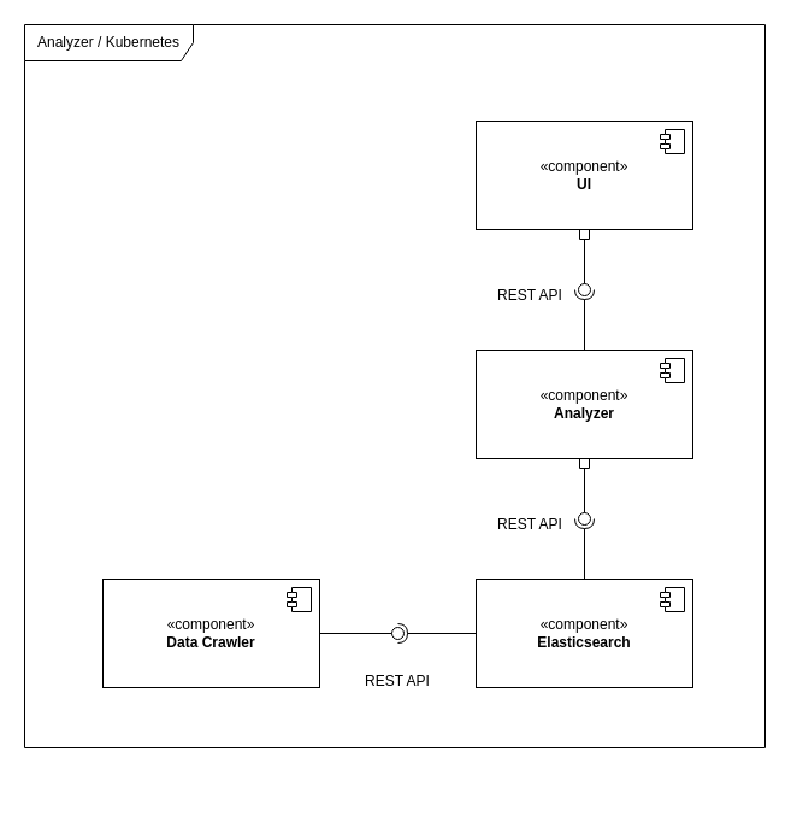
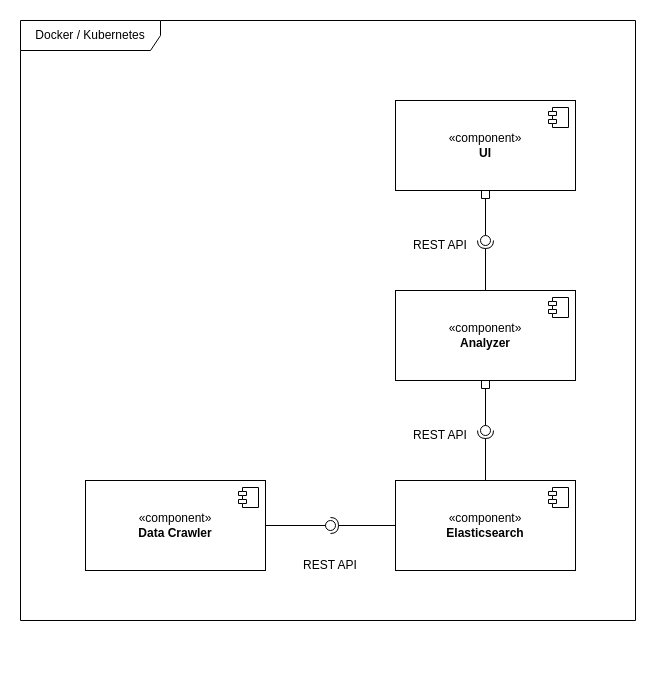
  <mxCell id="0" />
  <mxCell id="1" parent="0" />
  <mxCell id="2" value="" style="ellipse;whiteSpace=wrap;html=1;align=center;aspect=fixed;fillColor=none;strokeColor=none;resizable=0;perimeter=centerPerimeter;rotatable=0;allowArrows=0;points=[];outlineConnect=1;" vertex="1" parent="1"><mxGeometry x="590" y="650" width="10" height="10" as="geometry" /></mxCell>
  <mxCell id="3" value="«component»&lt;br&gt;&lt;b&gt;Analyzer&lt;/b&gt;&lt;br&gt;&lt;b&gt;&lt;/b&gt;" style="html=1;dropTarget=0;whiteSpace=wrap;" vertex="1" parent="1"><mxGeometry x="395" y="290" width="180" height="90" as="geometry" /></mxCell>
  <mxCell id="4" value="" style="shape=module;jettyWidth=8;jettyHeight=4;" vertex="1" parent="3"><mxGeometry x="1" width="20" height="20" relative="1" as="geometry"><mxPoint x="-27" y="7" as="offset" /></mxGeometry></mxCell>
  <mxCell id="5" value="&lt;div&gt;«component»&lt;/div&gt;&lt;div&gt;&lt;b&gt;Elasticsearch&lt;/b&gt;&lt;/div&gt;" style="html=1;dropTarget=0;whiteSpace=wrap;" vertex="1" parent="1"><mxGeometry x="395" y="480" width="180" height="90" as="geometry" /></mxCell>
  <mxCell id="6" value="" style="shape=module;jettyWidth=8;jettyHeight=4;" vertex="1" parent="5"><mxGeometry x="1" width="20" height="20" relative="1" as="geometry"><mxPoint x="-27" y="7" as="offset" /></mxGeometry></mxCell>
  <mxCell id="7" value="«component»&lt;br&gt;&lt;b&gt;Data Crawler&lt;/b&gt;&lt;br&gt;&lt;b&gt;&lt;/b&gt;" style="html=1;dropTarget=0;whiteSpace=wrap;" vertex="1" parent="1"><mxGeometry x="85" y="480" width="180" height="90" as="geometry" /></mxCell>
  <mxCell id="8" value="" style="shape=module;jettyWidth=8;jettyHeight=4;" vertex="1" parent="7"><mxGeometry x="1" width="20" height="20" relative="1" as="geometry"><mxPoint x="-27" y="7" as="offset" /></mxGeometry></mxCell>
  <mxCell id="9" value="&lt;div&gt;«component»&lt;b&gt;&lt;br&gt;&lt;/b&gt;&lt;/div&gt;&lt;div&gt;&lt;b&gt;UI&lt;/b&gt;&lt;/div&gt;" style="html=1;dropTarget=0;whiteSpace=wrap;" vertex="1" parent="1"><mxGeometry x="395" y="100" width="180" height="90" as="geometry" /></mxCell>
  <mxCell id="10" value="" style="shape=module;jettyWidth=8;jettyHeight=4;" vertex="1" parent="9"><mxGeometry x="1" width="20" height="20" relative="1" as="geometry"><mxPoint x="-27" y="7" as="offset" /></mxGeometry></mxCell>
- <mxCell id="11" value="Analyzer / Kubernetes" style="shape=umlFrame;whiteSpace=wrap;html=1;pointerEvents=0;width=140;height=30;" vertex="1" parent="1"><mxGeometry x="20" y="20" width="615" height="600" as="geometry" /></mxCell>
+ <mxCell id="11" value="Docker / Kubernetes" style="shape=umlFrame;whiteSpace=wrap;html=1;pointerEvents=0;width=140;height=30;" vertex="1" parent="1"><mxGeometry x="20" y="20" width="615" height="600" as="geometry" /></mxCell>
  <mxCell id="12" value="" style="rounded=0;orthogonalLoop=1;jettySize=auto;html=1;endArrow=halfCircle;endFill=0;endSize=6;strokeWidth=1;sketch=0;exitX=0.5;exitY=0;exitDx=0;exitDy=0;" edge="1" parent="1" source="5"><mxGeometry relative="1" as="geometry"><mxPoint x="540" y="595" as="sourcePoint" /><mxPoint x="485" y="430" as="targetPoint" /></mxGeometry></mxCell>
  <mxCell id="13" value="" style="rounded=0;orthogonalLoop=1;jettySize=auto;html=1;endArrow=oval;endFill=0;sketch=0;sourcePerimeterSpacing=0;targetPerimeterSpacing=0;endSize=10;exitX=0.5;exitY=1;exitDx=0;exitDy=0;startArrow=box;startFill=0;" edge="1" parent="1" source="3"><mxGeometry relative="1" as="geometry"><mxPoint x="500" y="595" as="sourcePoint" /><mxPoint x="485" y="430" as="targetPoint" /></mxGeometry></mxCell>
  <mxCell id="14" value="" style="ellipse;whiteSpace=wrap;html=1;align=center;aspect=fixed;fillColor=none;strokeColor=none;resizable=0;perimeter=centerPerimeter;rotatable=0;allowArrows=0;points=[];outlineConnect=1;" vertex="1" parent="1"><mxGeometry x="515" y="590" width="10" height="10" as="geometry" /></mxCell>
  <mxCell id="15" value="" style="rounded=0;orthogonalLoop=1;jettySize=auto;html=1;endArrow=halfCircle;endFill=0;endSize=6;strokeWidth=1;sketch=0;exitX=0.5;exitY=0;exitDx=0;exitDy=0;" edge="1" parent="1" source="3"><mxGeometry relative="1" as="geometry"><mxPoint x="572" y="335" as="sourcePoint" /><mxPoint x="485" y="240" as="targetPoint" /></mxGeometry></mxCell>
  <mxCell id="16" value="" style="rounded=0;orthogonalLoop=1;jettySize=auto;html=1;endArrow=oval;endFill=0;sketch=0;sourcePerimeterSpacing=0;targetPerimeterSpacing=0;endSize=10;exitX=0.5;exitY=1;exitDx=0;exitDy=0;startArrow=box;startFill=0;" edge="1" parent="1" source="9"><mxGeometry relative="1" as="geometry"><mxPoint x="565" y="355" as="sourcePoint" /><mxPoint x="485" y="240" as="targetPoint" /></mxGeometry></mxCell>
  <mxCell id="17" value="" style="ellipse;whiteSpace=wrap;html=1;align=center;aspect=fixed;fillColor=none;strokeColor=none;resizable=0;perimeter=centerPerimeter;rotatable=0;allowArrows=0;points=[];outlineConnect=1;" vertex="1" parent="1"><mxGeometry x="630" y="60" width="10" height="10" as="geometry" /></mxCell>
  <mxCell id="18" value="" style="rounded=0;orthogonalLoop=1;jettySize=auto;html=1;endArrow=halfCircle;endFill=0;endSize=6;strokeWidth=1;sketch=0;exitX=0;exitY=0.5;exitDx=0;exitDy=0;" edge="1" target="20" parent="1" source="5"><mxGeometry relative="1" as="geometry"><mxPoint x="545" y="455" as="sourcePoint" /></mxGeometry></mxCell>
  <mxCell id="19" value="" style="rounded=0;orthogonalLoop=1;jettySize=auto;html=1;endArrow=oval;endFill=0;sketch=0;sourcePerimeterSpacing=0;targetPerimeterSpacing=0;endSize=10;exitX=1;exitY=0.5;exitDx=0;exitDy=0;" edge="1" parent="1" source="7" target="20"><mxGeometry relative="1" as="geometry"><mxPoint x="265" y="525" as="sourcePoint" /><mxPoint x="335" y="525" as="targetPoint" /></mxGeometry></mxCell>
  <mxCell id="20" value="" style="ellipse;whiteSpace=wrap;html=1;align=center;aspect=fixed;fillColor=none;strokeColor=none;resizable=0;perimeter=centerPerimeter;rotatable=0;allowArrows=0;points=[];outlineConnect=1;" vertex="1" parent="1"><mxGeometry x="325" y="520" width="10" height="10" as="geometry" /></mxCell>
  <mxCell id="21" value="REST API" style="text;html=1;strokeColor=none;fillColor=none;align=center;verticalAlign=middle;whiteSpace=wrap;rounded=0;" vertex="1" parent="1"><mxGeometry x="410" y="230" width="60" height="30" as="geometry" /></mxCell>
  <mxCell id="22" value="REST API" style="text;html=1;strokeColor=none;fillColor=none;align=center;verticalAlign=middle;whiteSpace=wrap;rounded=0;" vertex="1" parent="1"><mxGeometry x="410" y="420" width="60" height="30" as="geometry" /></mxCell>
  <mxCell id="23" value="REST API" style="text;html=1;strokeColor=none;fillColor=none;align=center;verticalAlign=middle;whiteSpace=wrap;rounded=0;" vertex="1" parent="1"><mxGeometry x="300" y="550" width="60" height="30" as="geometry" /></mxCell>
